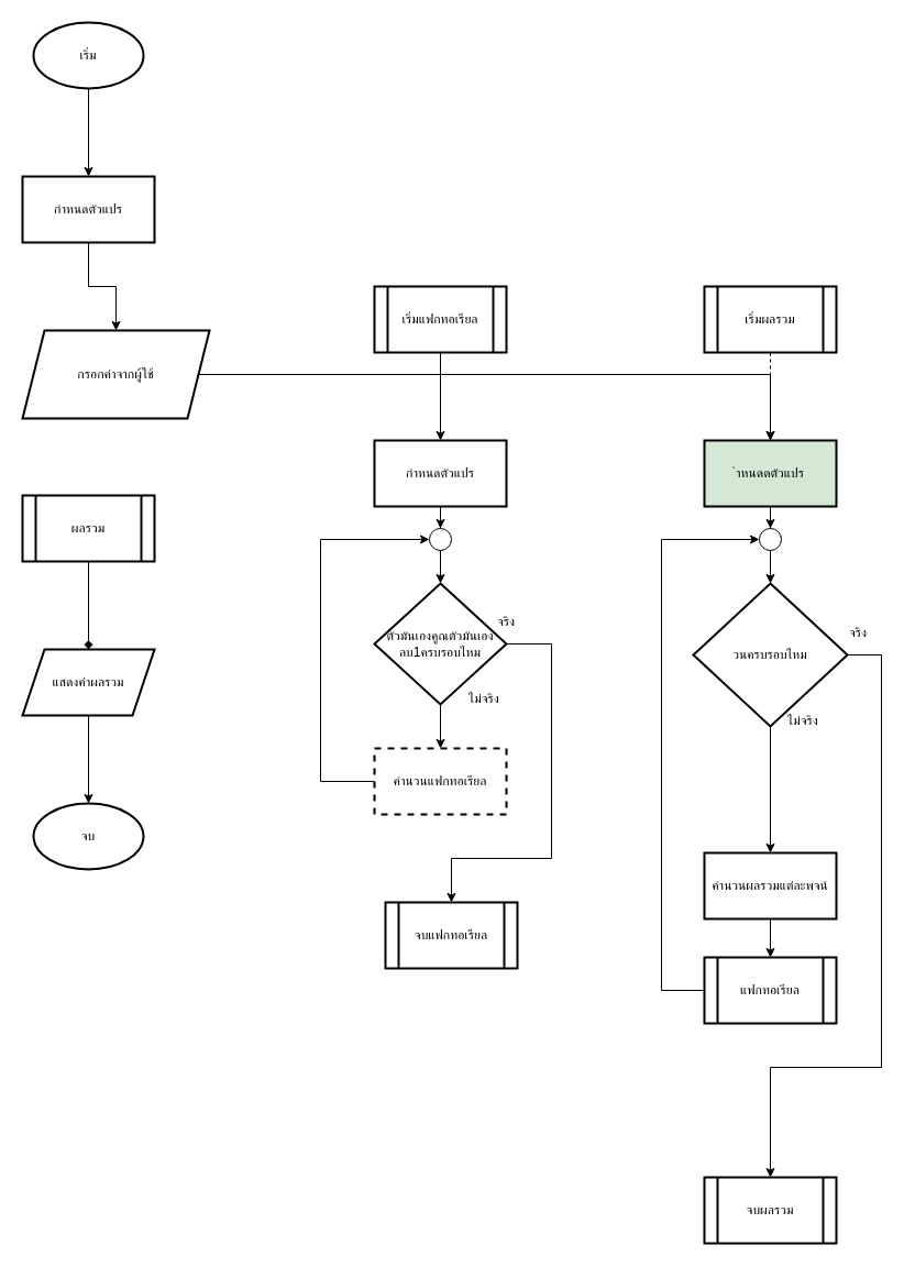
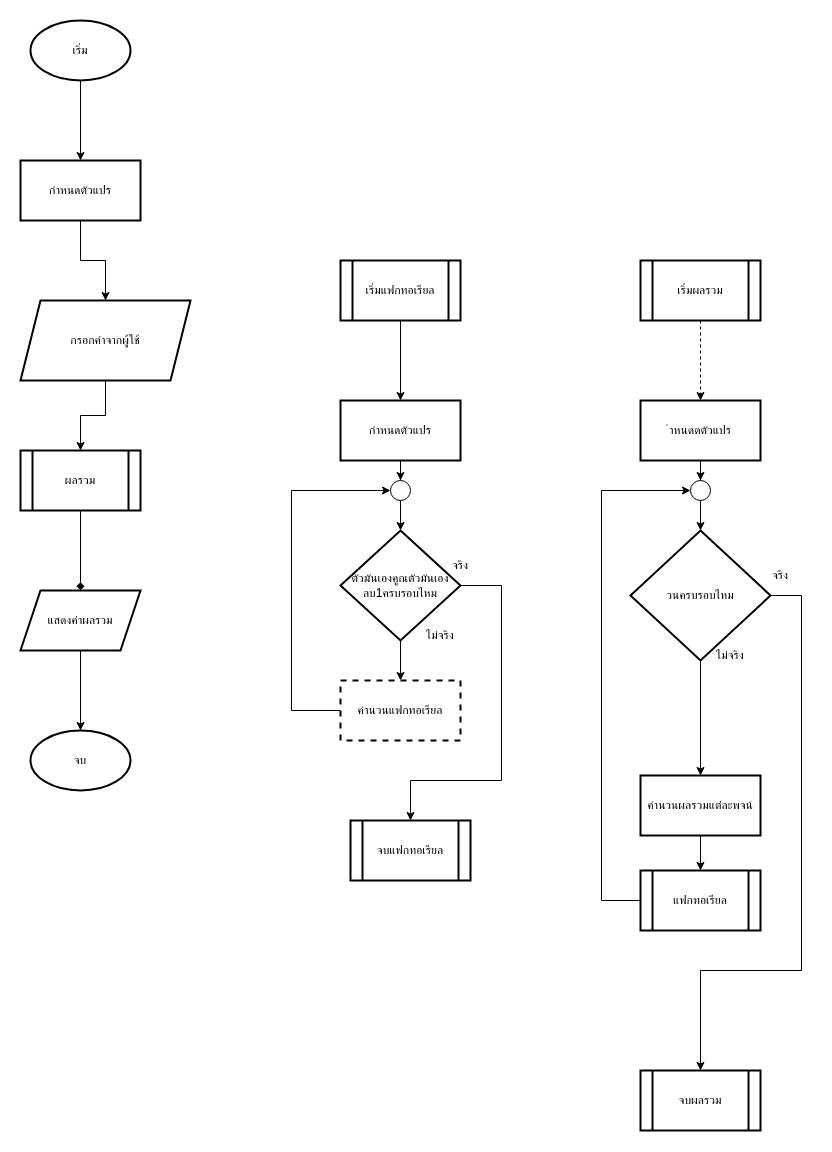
  <mxCell id="0" />
  <mxCell id="1" parent="0" />
  <mxCell id="2" value="" style="edgeStyle=orthogonalEdgeStyle;rounded=0;orthogonalLoop=1;jettySize=auto;html=1;" edge="1" parent="1" source="3" target="5"><mxGeometry relative="1" as="geometry" /></mxCell>
  <mxCell id="3" value="เริ่ม" style="strokeWidth=2;html=1;shape=mxgraph.flowchart.start_1;whiteSpace=wrap;" vertex="1" parent="1"><mxGeometry x="30" y="20" width="100" height="60" as="geometry" /></mxCell>
  <mxCell id="4" value="" style="edgeStyle=orthogonalEdgeStyle;rounded=0;orthogonalLoop=1;jettySize=auto;html=1;" edge="1" parent="1" source="5" target="7"><mxGeometry relative="1" as="geometry" /></mxCell>
  <mxCell id="5" value="กำหนดตัวแปร" style="whiteSpace=wrap;html=1;strokeWidth=2;" vertex="1" parent="1"><mxGeometry x="20" y="160" width="120" height="60" as="geometry" /></mxCell>
- <mxCell id="6" value="" style="edgeStyle=orthogonalEdgeStyle;rounded=0;orthogonalLoop=1;jettySize=auto;html=1;" edge="1" parent="1" source="7" target="27"><mxGeometry relative="1" as="geometry" /></mxCell>
+ <mxCell id="6" value="" style="edgeStyle=orthogonalEdgeStyle;rounded=0;orthogonalLoop=1;jettySize=auto;html=1;" edge="1" parent="1" source="7" target="23"><mxGeometry relative="1" as="geometry" /></mxCell>
  <mxCell id="7" value="กรอกค่าจากผู้ใช้" style="shape=parallelogram;perimeter=parallelogramPerimeter;whiteSpace=wrap;html=1;fixedSize=1;strokeWidth=2;" vertex="1" parent="1"><mxGeometry x="20" y="300" width="170" height="80" as="geometry" /></mxCell>
  <mxCell id="8" value="" style="edgeStyle=orthogonalEdgeStyle;rounded=0;orthogonalLoop=1;jettySize=auto;html=1;" edge="1" parent="1" source="9" target="11"><mxGeometry relative="1" as="geometry" /></mxCell>
  <mxCell id="9" value="เริ่มแฟกทอเรียล" style="shape=process;whiteSpace=wrap;html=1;backgroundOutline=1;strokeWidth=2;" vertex="1" parent="1"><mxGeometry x="340" y="260" width="120" height="60" as="geometry" /></mxCell>
  <mxCell id="10" value="" style="edgeStyle=orthogonalEdgeStyle;rounded=0;orthogonalLoop=1;jettySize=auto;html=1;" edge="1" parent="1" source="19" target="14"><mxGeometry relative="1" as="geometry" /></mxCell>
  <mxCell id="11" value="กำหนดตัวแปร" style="whiteSpace=wrap;html=1;strokeWidth=2;" vertex="1" parent="1"><mxGeometry x="340" y="400" width="120" height="60" as="geometry" /></mxCell>
  <mxCell id="12" value="" style="edgeStyle=orthogonalEdgeStyle;rounded=0;orthogonalLoop=1;jettySize=auto;html=1;" edge="1" parent="1" source="14" target="17"><mxGeometry relative="1" as="geometry" /></mxCell>
  <mxCell id="13" style="edgeStyle=orthogonalEdgeStyle;rounded=0;orthogonalLoop=1;jettySize=auto;html=1;" edge="1" parent="1" source="14"><mxGeometry relative="1" as="geometry"><mxPoint x="410" y="820" as="targetPoint" /><Array as="points"><mxPoint x="501" y="585" /><mxPoint x="501" y="780" /><mxPoint x="410" y="780" /></Array></mxGeometry></mxCell>
  <mxCell id="14" value="ตัวมันเองคูณตัวมันเองลบ1ครบรอบไหม" style="rhombus;whiteSpace=wrap;html=1;strokeWidth=2;" vertex="1" parent="1"><mxGeometry x="340" y="530" width="120" height="110" as="geometry" /></mxCell>
  <mxCell id="15" value="ไม่จริง" style="text;html=1;align=center;verticalAlign=middle;whiteSpace=wrap;rounded=0;" vertex="1" parent="1"><mxGeometry x="410" y="620" width="60" height="30" as="geometry" /></mxCell>
  <mxCell id="16" style="edgeStyle=orthogonalEdgeStyle;rounded=0;orthogonalLoop=1;jettySize=auto;html=1;entryX=0;entryY=0.5;entryDx=0;entryDy=0;entryPerimeter=0;" edge="1" parent="1" source="17" target="19"><mxGeometry relative="1" as="geometry"><mxPoint x="290" y="500" as="targetPoint" /><Array as="points"><mxPoint x="291" y="710" /><mxPoint x="291" y="490" /></Array></mxGeometry></mxCell>
  <mxCell id="17" value="คำนวนแฟกทอเรียล" style="whiteSpace=wrap;html=1;strokeWidth=2;dashed=1;" vertex="1" parent="1"><mxGeometry x="340" y="680" width="120" height="60" as="geometry" /></mxCell>
  <mxCell id="18" value="" style="edgeStyle=orthogonalEdgeStyle;rounded=0;orthogonalLoop=1;jettySize=auto;html=1;" edge="1" parent="1" source="11" target="19"><mxGeometry relative="1" as="geometry"><mxPoint x="400" y="460" as="sourcePoint" /><mxPoint x="400" y="530" as="targetPoint" /></mxGeometry></mxCell>
  <mxCell id="19" value="" style="verticalLabelPosition=bottom;verticalAlign=top;html=1;shape=mxgraph.flowchart.on-page_reference;" vertex="1" parent="1"><mxGeometry x="390" y="480" width="20" height="20" as="geometry" /></mxCell>
  <mxCell id="20" value="จริง" style="text;html=1;align=center;verticalAlign=middle;whiteSpace=wrap;rounded=0;" vertex="1" parent="1"><mxGeometry x="430" y="550" width="60" height="30" as="geometry" /></mxCell>
  <mxCell id="21" value="จบแฟกทอเรียล" style="shape=process;whiteSpace=wrap;html=1;backgroundOutline=1;strokeWidth=2;" vertex="1" parent="1"><mxGeometry x="350" y="820" width="120" height="60" as="geometry" /></mxCell>
  <mxCell id="22" value="" style="edgeStyle=orthogonalEdgeStyle;rounded=0;orthogonalLoop=1;jettySize=auto;html=1;endArrow=diamond;" edge="1" parent="1" source="23" target="41"><mxGeometry relative="1" as="geometry" /></mxCell>
  <mxCell id="23" value="ผลรวม" style="shape=process;whiteSpace=wrap;html=1;backgroundOutline=1;strokeWidth=2;" vertex="1" parent="1"><mxGeometry x="20" y="450" width="120" height="60" as="geometry" /></mxCell>
  <mxCell id="24" value="" style="edgeStyle=orthogonalEdgeStyle;rounded=0;orthogonalLoop=1;jettySize=auto;html=1;dashed=1;" edge="1" parent="1" source="25" target="27"><mxGeometry relative="1" as="geometry" /></mxCell>
  <mxCell id="25" value="เริ่มผลรวม" style="shape=process;whiteSpace=wrap;html=1;backgroundOutline=1;strokeWidth=2;" vertex="1" parent="1"><mxGeometry x="640" y="260" width="120" height="60" as="geometry" /></mxCell>
  <mxCell id="26" value="" style="edgeStyle=orthogonalEdgeStyle;rounded=0;orthogonalLoop=1;jettySize=auto;html=1;" edge="1" parent="1" source="36" target="30"><mxGeometry relative="1" as="geometry" /></mxCell>
- <mxCell id="27" value="ำหนดดตัวแปร" style="whiteSpace=wrap;html=1;strokeWidth=2;fillColor=#d5e8d4;" vertex="1" parent="1"><mxGeometry x="640" y="400" width="120" height="60" as="geometry" /></mxCell>
+ <mxCell id="27" value="ำหนดดตัวแปร" style="whiteSpace=wrap;html=1;strokeWidth=2;" vertex="1" parent="1"><mxGeometry x="640" y="400" width="120" height="60" as="geometry" /></mxCell>
  <mxCell id="28" value="" style="edgeStyle=orthogonalEdgeStyle;rounded=0;orthogonalLoop=1;jettySize=auto;html=1;" edge="1" parent="1" source="30" target="34"><mxGeometry relative="1" as="geometry" /></mxCell>
  <mxCell id="29" style="edgeStyle=orthogonalEdgeStyle;rounded=0;orthogonalLoop=1;jettySize=auto;html=1;entryX=0.5;entryY=0;entryDx=0;entryDy=0;" edge="1" parent="1" source="30" target="38"><mxGeometry relative="1" as="geometry"><mxPoint x="700" y="900" as="targetPoint" /><Array as="points"><mxPoint x="801" y="595" /><mxPoint x="801" y="970" /><mxPoint x="700" y="970" /></Array></mxGeometry></mxCell>
  <mxCell id="30" value="วนครบรอบไหม" style="rhombus;whiteSpace=wrap;html=1;strokeWidth=2;" vertex="1" parent="1"><mxGeometry x="630" y="530" width="140" height="130" as="geometry" /></mxCell>
  <mxCell id="31" value="ไม่จริง" style="text;html=1;align=center;verticalAlign=middle;whiteSpace=wrap;rounded=0;" vertex="1" parent="1"><mxGeometry x="700" y="640" width="60" height="30" as="geometry" /></mxCell>
  <mxCell id="32" style="edgeStyle=orthogonalEdgeStyle;rounded=0;orthogonalLoop=1;jettySize=auto;html=1;entryX=0;entryY=0.5;entryDx=0;entryDy=0;entryPerimeter=0;exitX=0;exitY=0.5;exitDx=0;exitDy=0;" edge="1" parent="1" source="39" target="36"><mxGeometry relative="1" as="geometry"><mxPoint x="680" y="500" as="targetPoint" /><Array as="points"><mxPoint x="601" y="900" /><mxPoint x="601" y="490" /></Array></mxGeometry></mxCell>
  <mxCell id="33" value="" style="edgeStyle=orthogonalEdgeStyle;rounded=0;orthogonalLoop=1;jettySize=auto;html=1;" edge="1" parent="1" source="34" target="39"><mxGeometry relative="1" as="geometry" /></mxCell>
  <mxCell id="34" value="คำนวนผลรวมแต่ละพจน์" style="whiteSpace=wrap;html=1;strokeWidth=2;" vertex="1" parent="1"><mxGeometry x="640" y="775" width="120" height="60" as="geometry" /></mxCell>
  <mxCell id="35" value="" style="edgeStyle=orthogonalEdgeStyle;rounded=0;orthogonalLoop=1;jettySize=auto;html=1;" edge="1" parent="1" source="27" target="36"><mxGeometry relative="1" as="geometry"><mxPoint x="700" y="460" as="sourcePoint" /><mxPoint x="700" y="530" as="targetPoint" /></mxGeometry></mxCell>
  <mxCell id="36" value="" style="verticalLabelPosition=bottom;verticalAlign=top;html=1;shape=mxgraph.flowchart.on-page_reference;" vertex="1" parent="1"><mxGeometry x="690" y="480" width="20" height="20" as="geometry" /></mxCell>
  <mxCell id="37" value="จริง" style="text;html=1;align=center;verticalAlign=middle;whiteSpace=wrap;rounded=0;" vertex="1" parent="1"><mxGeometry x="750" y="560" width="60" height="30" as="geometry" /></mxCell>
  <mxCell id="38" value="จบผลรวม" style="shape=process;whiteSpace=wrap;html=1;backgroundOutline=1;strokeWidth=2;" vertex="1" parent="1"><mxGeometry x="640" y="1070" width="120" height="60" as="geometry" /></mxCell>
  <mxCell id="39" value="แฟกทอเรียล" style="shape=process;whiteSpace=wrap;html=1;backgroundOutline=1;strokeWidth=2;" vertex="1" parent="1"><mxGeometry x="640" y="870" width="120" height="60" as="geometry" /></mxCell>
  <mxCell id="40" value="" style="edgeStyle=orthogonalEdgeStyle;rounded=0;orthogonalLoop=1;jettySize=auto;html=1;" edge="1" parent="1" source="41" target="42"><mxGeometry relative="1" as="geometry" /></mxCell>
  <mxCell id="41" value="แสดงค่าผลรวม" style="shape=parallelogram;perimeter=parallelogramPerimeter;whiteSpace=wrap;html=1;fixedSize=1;strokeWidth=2;" vertex="1" parent="1"><mxGeometry x="20" y="590" width="120" height="60" as="geometry" /></mxCell>
  <mxCell id="42" value="จบ" style="strokeWidth=2;html=1;shape=mxgraph.flowchart.start_1;whiteSpace=wrap;" vertex="1" parent="1"><mxGeometry x="30" y="730" width="100" height="60" as="geometry" /></mxCell>
